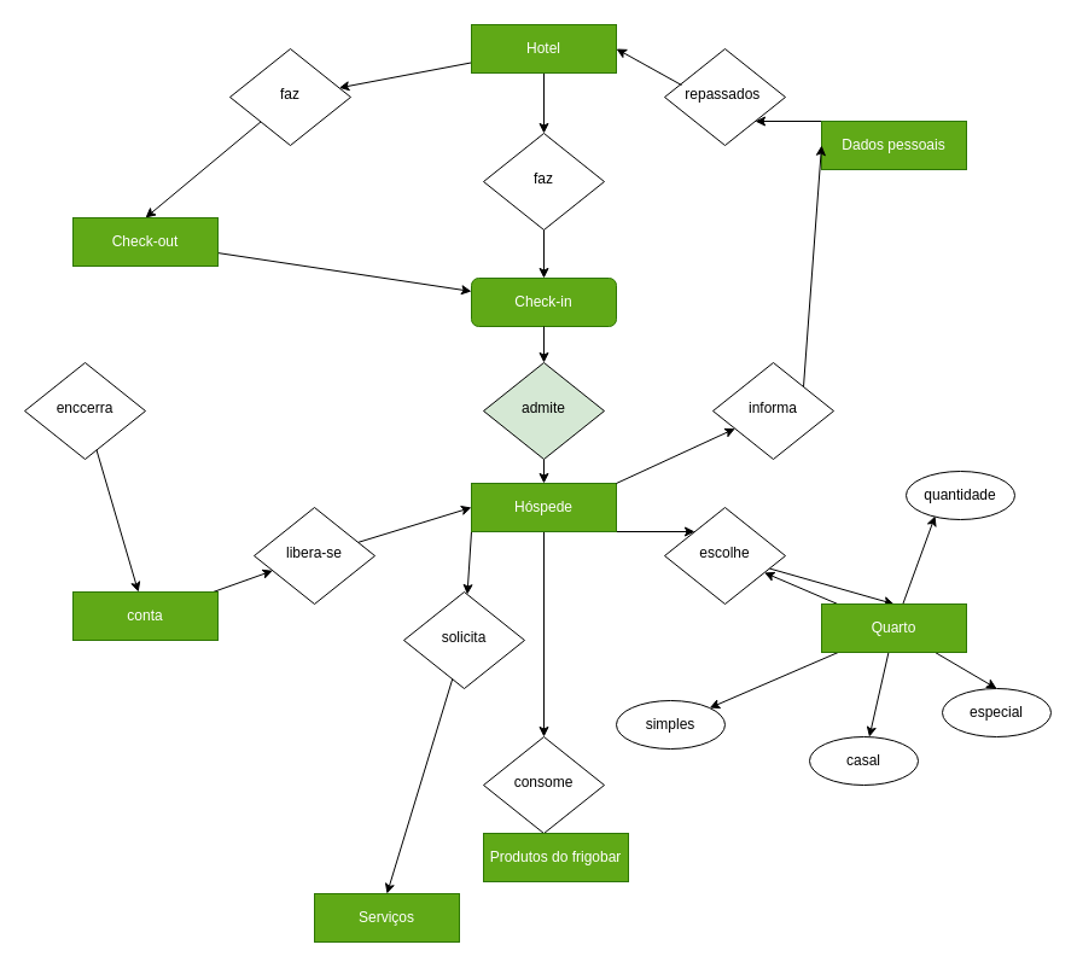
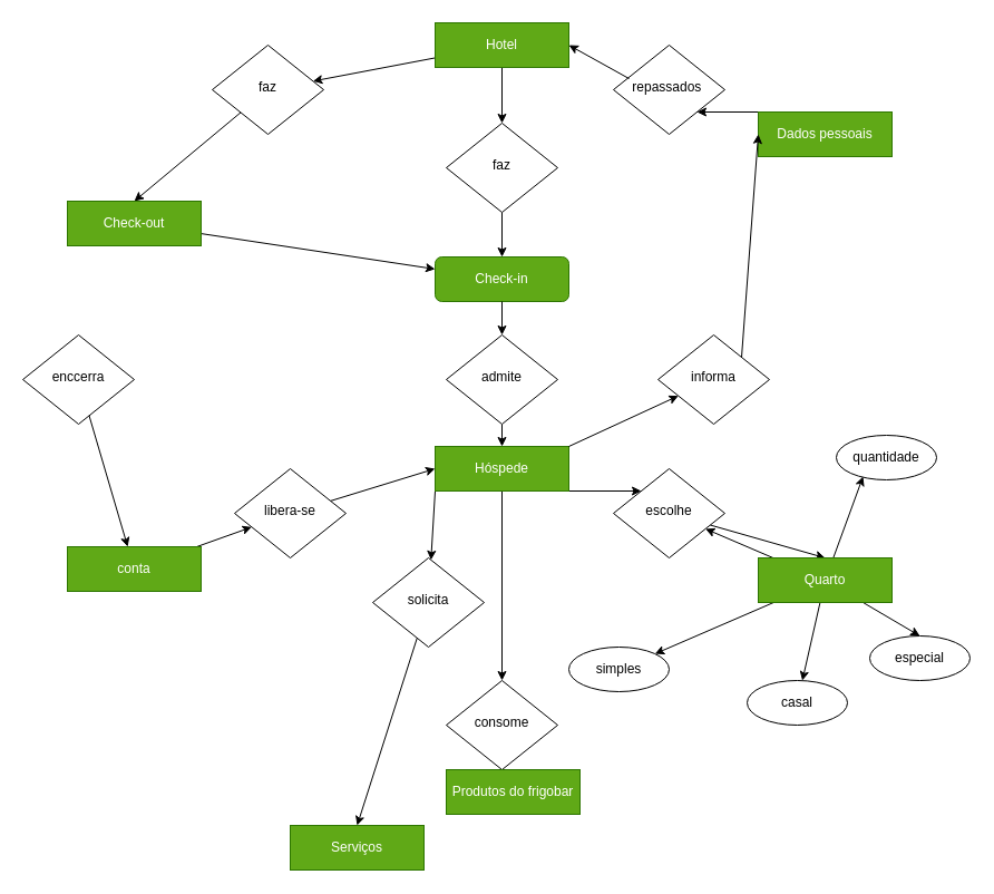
  <mxCell id="0" />
  <mxCell id="1" parent="0" />
  <mxCell id="2" style="rounded=0;orthogonalLoop=1;jettySize=auto;html=1;exitX=0.5;exitY=1;exitDx=0;exitDy=0;" edge="1" parent="1" source="4" target="5"><mxGeometry relative="1" as="geometry"><mxPoint x="330" y="60" as="targetPoint" /><mxPoint x="390" y="70" as="sourcePoint" /></mxGeometry></mxCell>
  <mxCell id="3" style="edgeStyle=none;rounded=0;orthogonalLoop=1;jettySize=auto;html=1;" edge="1" parent="1" source="4" target="37"><mxGeometry relative="1" as="geometry" /></mxCell>
  <mxCell id="4" value="Hotel" style="rounded=0;whiteSpace=wrap;html=1;fontSize=12;glass=0;strokeWidth=1;shadow=0;fillColor=#60a917;strokeColor=#2D7600;fontColor=#ffffff;" parent="1" vertex="1"><mxGeometry x="390" y="20" width="120" height="40" as="geometry" /></mxCell>
  <mxCell id="5" value="faz" style="rhombus;whiteSpace=wrap;html=1;shadow=0;fontFamily=Helvetica;fontSize=12;align=center;strokeWidth=1;spacing=6;spacingTop=-4;" parent="1" vertex="1"><mxGeometry x="400" y="110" width="100" height="80" as="geometry" /></mxCell>
  <mxCell id="6" value="Serviços" style="rounded=0;whiteSpace=wrap;html=1;fontSize=12;glass=0;strokeWidth=1;shadow=0;fillColor=#60a917;strokeColor=#2D7600;fontColor=#ffffff;" parent="1" vertex="1"><mxGeometry x="260" y="740" width="120" height="40" as="geometry" /></mxCell>
  <mxCell id="7" value="" style="edgeStyle=none;rounded=0;orthogonalLoop=1;jettySize=auto;html=1;exitX=0;exitY=1;exitDx=0;exitDy=0;" edge="1" parent="1" source="10" target="19"><mxGeometry relative="1" as="geometry" /></mxCell>
  <mxCell id="8" style="edgeStyle=none;rounded=0;orthogonalLoop=1;jettySize=auto;html=1;entryX=0.5;entryY=0;entryDx=0;entryDy=0;" edge="1" parent="1" source="10" target="22"><mxGeometry relative="1" as="geometry" /></mxCell>
  <mxCell id="9" style="edgeStyle=none;rounded=0;orthogonalLoop=1;jettySize=auto;html=1;entryX=0.25;entryY=0.25;entryDx=0;entryDy=0;entryPerimeter=0;exitX=1;exitY=1;exitDx=0;exitDy=0;" edge="1" parent="1" source="10" target="25"><mxGeometry relative="1" as="geometry" /></mxCell>
  <mxCell id="10" value="Hóspede" style="rounded=0;whiteSpace=wrap;html=1;fontSize=12;glass=0;strokeWidth=1;shadow=0;fillColor=#60a917;strokeColor=#2D7600;fontColor=#ffffff;" vertex="1" parent="1"><mxGeometry x="390" y="400" width="120" height="40" as="geometry" /></mxCell>
  <mxCell id="11" style="rounded=0;orthogonalLoop=1;jettySize=auto;html=1;exitX=0.5;exitY=1;exitDx=0;exitDy=0;entryX=0.5;entryY=0;entryDx=0;entryDy=0;" edge="1" parent="1" source="5" target="39"><mxGeometry relative="1" as="geometry"><mxPoint x="370" y="170" as="targetPoint" /><mxPoint x="340" y="150" as="sourcePoint" /></mxGeometry></mxCell>
  <mxCell id="12" value="informa" style="rhombus;whiteSpace=wrap;html=1;shadow=0;fontFamily=Helvetica;fontSize=12;align=center;strokeWidth=1;spacing=6;spacingTop=-4;" vertex="1" parent="1"><mxGeometry x="590" y="300" width="100" height="80" as="geometry" /></mxCell>
  <mxCell id="13" style="rounded=0;orthogonalLoop=1;jettySize=auto;html=1;exitX=1;exitY=0;exitDx=0;exitDy=0;" edge="1" parent="1" source="10" target="12"><mxGeometry relative="1" as="geometry"><mxPoint x="605" y="200" as="targetPoint" /><mxPoint x="530" y="150" as="sourcePoint" /></mxGeometry></mxCell>
  <mxCell id="14" style="edgeStyle=none;rounded=0;orthogonalLoop=1;jettySize=auto;html=1;entryX=1;entryY=1;entryDx=0;entryDy=0;exitX=0;exitY=0;exitDx=0;exitDy=0;" edge="1" parent="1" source="15" target="17"><mxGeometry relative="1" as="geometry" /></mxCell>
  <mxCell id="15" value="Dados pessoais" style="rounded=0;whiteSpace=wrap;html=1;fontSize=12;glass=0;strokeWidth=1;shadow=0;fillColor=#60a917;strokeColor=#2D7600;fontColor=#ffffff;" vertex="1" parent="1"><mxGeometry x="680" y="100" width="120" height="40" as="geometry" /></mxCell>
  <mxCell id="16" style="rounded=0;orthogonalLoop=1;jettySize=auto;html=1;exitX=1;exitY=0;exitDx=0;exitDy=0;entryX=0;entryY=0.5;entryDx=0;entryDy=0;" edge="1" parent="1" source="12" target="15"><mxGeometry relative="1" as="geometry"><mxPoint x="700" y="130" as="targetPoint" /><mxPoint x="650" y="130" as="sourcePoint" /></mxGeometry></mxCell>
  <mxCell id="17" value="repassados&amp;nbsp;" style="rhombus;whiteSpace=wrap;html=1;shadow=0;fontFamily=Helvetica;fontSize=12;align=center;strokeWidth=1;spacing=6;spacingTop=-4;" vertex="1" parent="1"><mxGeometry x="550" y="40" width="100" height="80" as="geometry" /></mxCell>
  <mxCell id="18" style="edgeStyle=none;rounded=0;orthogonalLoop=1;jettySize=auto;html=1;entryX=1;entryY=0.5;entryDx=0;entryDy=0;exitX=0.14;exitY=0.375;exitDx=0;exitDy=0;exitPerimeter=0;" edge="1" parent="1" source="17" target="4"><mxGeometry relative="1" as="geometry"><mxPoint x="550" y="30" as="sourcePoint" /><mxPoint x="525" y="0" as="targetPoint" /></mxGeometry></mxCell>
- <mxCell id="19" value="solicita" style="rhombus;whiteSpace=wrap;html=1;shadow=0;fontFamily=Helvetica;fontSize=12;align=center;strokeWidth=1;spacing=6;spacingTop=-4;" vertex="1" parent="1"><mxGeometry x="334" y="490" width="100" height="80" as="geometry" /></mxCell>
+ <mxCell id="19" value="solicita" style="rhombus;whiteSpace=wrap;html=1;shadow=0;fontFamily=Helvetica;fontSize=12;align=center;strokeWidth=1;spacing=6;spacingTop=-4;" vertex="1" parent="1"><mxGeometry x="334" y="500" width="100" height="80" as="geometry" /></mxCell>
  <mxCell id="20" style="rounded=0;orthogonalLoop=1;jettySize=auto;html=1;entryX=0.5;entryY=0;entryDx=0;entryDy=0;" edge="1" parent="1" source="19" target="6"><mxGeometry relative="1" as="geometry"><mxPoint x="298.571" y="382.857" as="targetPoint" /><mxPoint x="370" y="340" as="sourcePoint" /></mxGeometry></mxCell>
  <mxCell id="21" value="" style="edgeStyle=none;rounded=0;orthogonalLoop=1;jettySize=auto;html=1;exitX=0.5;exitY=1;exitDx=0;exitDy=0;" edge="1" parent="1" source="22" target="23"><mxGeometry relative="1" as="geometry" /></mxCell>
  <mxCell id="22" value="consome" style="rhombus;whiteSpace=wrap;html=1;shadow=0;fontFamily=Helvetica;fontSize=12;align=center;strokeWidth=1;spacing=6;spacingTop=-4;" vertex="1" parent="1"><mxGeometry x="400" y="610" width="100" height="80" as="geometry" /></mxCell>
  <mxCell id="23" value="Produtos do frigobar" style="rounded=0;whiteSpace=wrap;html=1;fontSize=12;glass=0;strokeWidth=1;shadow=0;fillColor=#60a917;strokeColor=#2D7600;fontColor=#ffffff;" vertex="1" parent="1"><mxGeometry x="400" y="690" width="120" height="40" as="geometry" /></mxCell>
  <mxCell id="24" style="edgeStyle=none;rounded=0;orthogonalLoop=1;jettySize=auto;html=1;entryX=0.5;entryY=0;entryDx=0;entryDy=0;" edge="1" parent="1" source="25" target="31"><mxGeometry relative="1" as="geometry" /></mxCell>
  <mxCell id="25" value="escolhe" style="rhombus;whiteSpace=wrap;html=1;shadow=0;fontFamily=Helvetica;fontSize=12;align=center;strokeWidth=1;spacing=6;spacingTop=-4;" vertex="1" parent="1"><mxGeometry x="550" y="420" width="100" height="80" as="geometry" /></mxCell>
  <mxCell id="26" style="edgeStyle=none;rounded=0;orthogonalLoop=1;jettySize=auto;html=1;" edge="1" parent="1" source="31" target="32"><mxGeometry relative="1" as="geometry" /></mxCell>
  <mxCell id="27" value="" style="edgeStyle=none;rounded=0;orthogonalLoop=1;jettySize=auto;html=1;" edge="1" parent="1" source="31" target="33"><mxGeometry relative="1" as="geometry" /></mxCell>
  <mxCell id="28" style="edgeStyle=none;rounded=0;orthogonalLoop=1;jettySize=auto;html=1;entryX=0.5;entryY=0;entryDx=0;entryDy=0;" edge="1" parent="1" source="31" target="34"><mxGeometry relative="1" as="geometry" /></mxCell>
  <mxCell id="29" style="edgeStyle=none;rounded=0;orthogonalLoop=1;jettySize=auto;html=1;entryX=0.267;entryY=0.925;entryDx=0;entryDy=0;entryPerimeter=0;" edge="1" parent="1" source="31" target="35"><mxGeometry relative="1" as="geometry" /></mxCell>
  <mxCell id="30" value="" style="edgeStyle=none;rounded=0;orthogonalLoop=1;jettySize=auto;html=1;" edge="1" parent="1" source="31" target="25"><mxGeometry relative="1" as="geometry" /></mxCell>
  <mxCell id="31" value="Quarto" style="rounded=0;whiteSpace=wrap;html=1;fontSize=12;glass=0;strokeWidth=1;shadow=0;fillColor=#60a917;strokeColor=#2D7600;fontColor=#ffffff;" vertex="1" parent="1"><mxGeometry x="680" y="500" width="120" height="40" as="geometry" /></mxCell>
  <mxCell id="32" value="simples" style="ellipse;whiteSpace=wrap;html=1;rounded=0;glass=0;" vertex="1" parent="1"><mxGeometry x="510" y="580" width="90" height="40" as="geometry" /></mxCell>
  <mxCell id="33" value="casal" style="ellipse;whiteSpace=wrap;html=1;rounded=0;glass=0;" vertex="1" parent="1"><mxGeometry x="670" y="610" width="90" height="40" as="geometry" /></mxCell>
  <mxCell id="34" value="especial" style="ellipse;whiteSpace=wrap;html=1;rounded=0;glass=0;" vertex="1" parent="1"><mxGeometry x="780" y="570" width="90" height="40" as="geometry" /></mxCell>
  <mxCell id="35" value="quantidade" style="ellipse;whiteSpace=wrap;html=1;rounded=0;glass=0;" vertex="1" parent="1"><mxGeometry x="750" y="390" width="90" height="40" as="geometry" /></mxCell>
  <mxCell id="36" style="edgeStyle=none;rounded=0;orthogonalLoop=1;jettySize=auto;html=1;entryX=0.5;entryY=0;entryDx=0;entryDy=0;" edge="1" parent="1" source="37" target="41"><mxGeometry relative="1" as="geometry"><mxPoint x="220" y="200" as="targetPoint" /></mxGeometry></mxCell>
  <mxCell id="37" value="faz" style="rhombus;whiteSpace=wrap;html=1;shadow=0;fontFamily=Helvetica;fontSize=12;align=center;strokeWidth=1;spacing=6;spacingTop=-4;" vertex="1" parent="1"><mxGeometry x="190" y="40" width="100" height="80" as="geometry" /></mxCell>
  <mxCell id="38" style="edgeStyle=none;rounded=0;orthogonalLoop=1;jettySize=auto;html=1;entryX=0.5;entryY=0;entryDx=0;entryDy=0;" edge="1" parent="1" source="48" target="10"><mxGeometry relative="1" as="geometry"><mxPoint x="452" y="330" as="targetPoint" /></mxGeometry></mxCell>
  <mxCell id="39" value="Check-in" style="whiteSpace=wrap;html=1;fontSize=12;glass=0;strokeWidth=1;shadow=0;fillColor=#60a917;strokeColor=#2D7600;fontColor=#ffffff;rounded=1;" vertex="1" parent="1"><mxGeometry x="390" y="230" width="120" height="40" as="geometry" /></mxCell>
  <mxCell id="40" style="edgeStyle=none;rounded=0;orthogonalLoop=1;jettySize=auto;html=1;" edge="1" parent="1" source="41" target="39"><mxGeometry relative="1" as="geometry" /></mxCell>
  <mxCell id="41" value="Check-out" style="rounded=0;whiteSpace=wrap;html=1;fontSize=12;glass=0;strokeWidth=1;shadow=0;fillColor=#60a917;strokeColor=#2D7600;fontColor=#ffffff;" vertex="1" parent="1"><mxGeometry x="60" y="180" width="120" height="40" as="geometry" /></mxCell>
  <mxCell id="42" value="enccerra" style="rhombus;whiteSpace=wrap;html=1;shadow=0;fontFamily=Helvetica;fontSize=12;align=center;strokeWidth=1;spacing=6;spacingTop=-4;" vertex="1" parent="1"><mxGeometry y="300" width="100" height="80" as="geometry" x="20" /></mxCell>
  <mxCell id="43" style="edgeStyle=none;rounded=0;orthogonalLoop=1;jettySize=auto;html=1;" edge="1" parent="1" source="44" target="47"><mxGeometry relative="1" as="geometry" /></mxCell>
  <mxCell id="44" value="conta" style="rounded=0;whiteSpace=wrap;html=1;fontSize=12;glass=0;strokeWidth=1;shadow=0;fillColor=#60a917;strokeColor=#2D7600;fontColor=#ffffff;" vertex="1" parent="1"><mxGeometry x="60" y="490" width="120" height="40" as="geometry" /></mxCell>
  <mxCell id="45" value="" style="edgeStyle=none;rounded=0;orthogonalLoop=1;jettySize=auto;html=1;" edge="1" parent="1" source="42" target="44"><mxGeometry relative="1" as="geometry"><mxPoint x="108.447" y="288.758" as="sourcePoint" /><mxPoint x="390" y="281.538" as="targetPoint" /></mxGeometry></mxCell>
  <mxCell id="46" style="edgeStyle=none;rounded=0;orthogonalLoop=1;jettySize=auto;html=1;entryX=0;entryY=0.5;entryDx=0;entryDy=0;" edge="1" parent="1" source="47" target="10"><mxGeometry relative="1" as="geometry" /></mxCell>
  <mxCell id="47" value="libera-se" style="rhombus;whiteSpace=wrap;html=1;shadow=0;fontFamily=Helvetica;fontSize=12;align=center;strokeWidth=1;spacing=6;spacingTop=-4;" vertex="1" parent="1"><mxGeometry x="210" y="420" width="100" height="80" as="geometry" /></mxCell>
- <mxCell id="48" value="admite" style="rhombus;whiteSpace=wrap;html=1;shadow=0;fontFamily=Helvetica;fontSize=12;align=center;strokeWidth=1;spacing=6;spacingTop=-4;fillColor=#d5e8d4;" vertex="1" parent="1"><mxGeometry x="400" y="300" width="100" height="80" as="geometry" /></mxCell>
+ <mxCell id="48" value="admite" style="rhombus;whiteSpace=wrap;html=1;shadow=0;fontFamily=Helvetica;fontSize=12;align=center;strokeWidth=1;spacing=6;spacingTop=-4;" vertex="1" parent="1"><mxGeometry x="400" y="300" width="100" height="80" as="geometry" /></mxCell>
  <mxCell id="49" style="edgeStyle=none;rounded=0;orthogonalLoop=1;jettySize=auto;html=1;entryX=0.5;entryY=0;entryDx=0;entryDy=0;" edge="1" parent="1" source="39" target="48"><mxGeometry relative="1" as="geometry"><mxPoint x="450" y="270" as="sourcePoint" /><mxPoint x="450" y="400" as="targetPoint" /></mxGeometry></mxCell>
